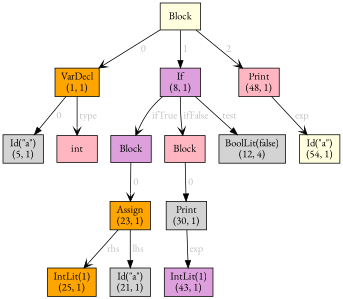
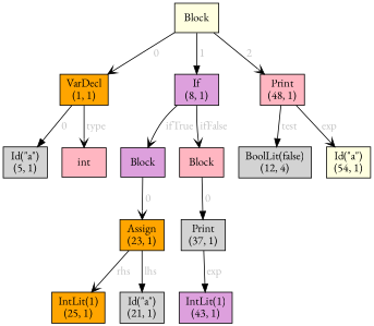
  digraph {
    fontname="EB Garamond"
    node [fillcolor=lightgrey fontname="EB Garamond" shape=box style=filled]
    edge [arrowhead=vee fontcolor=gray fontname="EB Garamond"]
    n1 [fillcolor=lightyellow label=Block]
    n2 [fillcolor=orange label="VarDecl\n(1, 1)"]
    n3 [fillcolor=plum label="If\n(8, 1)"]
    n4 [fillcolor=lightpink label="Print\n(48, 1)"]
    n5 [fillcolor=lightpink label=int]
    n6 [label="Id(\"a\")\n(5, 1)"]
    n7 [label="BoolLit(false)\n(12, 4)"]
    n8 [fillcolor=plum label=Block]
    n9 [fillcolor=lightpink label=Block]
    n10 [fillcolor=lightyellow label="Id(\"a\")\n(54, 1)"]
    n11 [fillcolor=orange label="Assign\n(23, 1)"]
-   n12 [label="Print\n(30, 1)"]
+   n12 [label="Print\n(37, 1)"]
    n13 [label="Id(\"a\")\n(21, 1)"]
    n14 [fillcolor=orange label="IntLit(1)\n(25, 1)"]
    n15 [fillcolor=plum label="IntLit(1)\n(43, 1)"]
    n1 -> n2 [label=" 0"]
    n1 -> n3 [arrowhead=normal label=" 1"]
    n1 -> n4 [label=" 2"]
    n2 -> n5 [label=" type"]
    n2 -> n6 [arrowhead=normal label=" 0"]
-   n3 -> n7 [arrowhead=normal label=" test"]
+   n4 -> n7 [arrowhead=normal label=" test"]
    n3 -> n8 [label=" ifTrue"]
    n3 -> n9 [label=" ifFalse"]
    n4 -> n10 [label=" exp"]
    n8 -> n11 [label=" 0"]
    n9 -> n12 [arrowhead=normal label=" 0"]
    n11 -> n13 [arrowhead=normal label=" lhs"]
    n11 -> n14 [label=" rhs"]
    n12 -> n15 [arrowhead=normal label=" exp"]
  }
